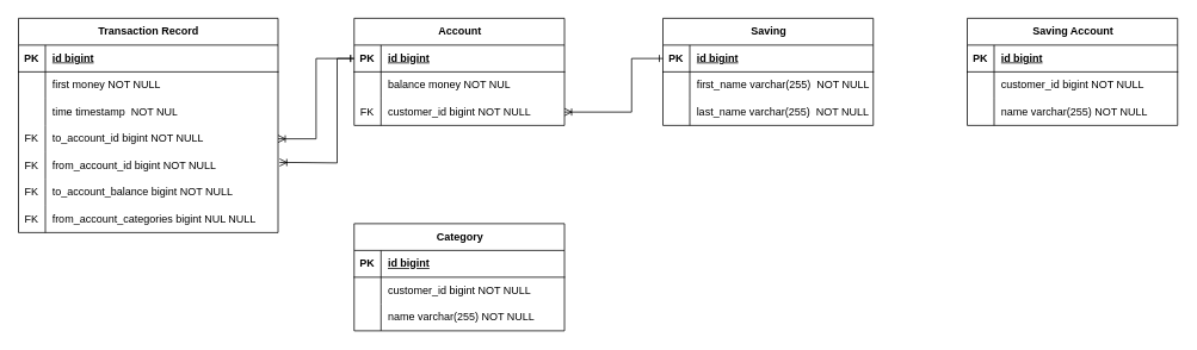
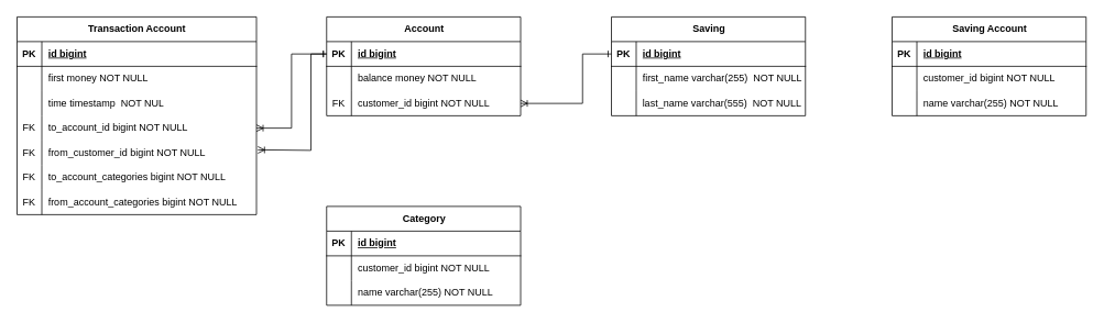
  <mxCell id="0" />
  <mxCell id="1" parent="0" />
- <mxCell id="2" value="Transaction Record" style="shape=table;startSize=30;container=1;collapsible=1;childLayout=tableLayout;fixedRows=1;rowLines=0;fontStyle=1;align=center;resizeLast=1;html=1;" vertex="1" parent="1"><mxGeometry x="20" y="20" width="290" height="240" as="geometry" /></mxCell>
+ <mxCell id="2" value="Transaction Account" style="shape=table;startSize=30;container=1;collapsible=1;childLayout=tableLayout;fixedRows=1;rowLines=0;fontStyle=1;align=center;resizeLast=1;html=1;" vertex="1" parent="1"><mxGeometry x="20" y="20" width="290" height="240" as="geometry" /></mxCell>
  <mxCell id="3" value="" style="shape=tableRow;horizontal=0;startSize=0;swimlaneHead=0;swimlaneBody=0;fillColor=none;collapsible=0;dropTarget=0;points=[[0,0.5],[1,0.5]];portConstraint=eastwest;top=0;left=0;right=0;bottom=1;" vertex="1" parent="2"><mxGeometry y="30" width="290" height="30" as="geometry" /></mxCell>
  <mxCell id="4" value="PK" style="shape=partialRectangle;connectable=0;fillColor=none;top=0;left=0;bottom=0;right=0;fontStyle=1;overflow=hidden;whiteSpace=wrap;html=1;" vertex="1" parent="3"><mxGeometry width="30" height="30" as="geometry"><mxRectangle width="30" height="30" as="alternateBounds" /></mxGeometry></mxCell>
  <mxCell id="5" value="id bigint" style="shape=partialRectangle;connectable=0;fillColor=none;top=0;left=0;bottom=0;right=0;align=left;spacingLeft=6;fontStyle=5;overflow=hidden;whiteSpace=wrap;html=1;" vertex="1" parent="3"><mxGeometry x="30" width="260" height="30" as="geometry"><mxRectangle width="260" height="30" as="alternateBounds" /></mxGeometry></mxCell>
  <mxCell id="6" value="" style="shape=tableRow;horizontal=0;startSize=0;swimlaneHead=0;swimlaneBody=0;fillColor=none;collapsible=0;dropTarget=0;points=[[0,0.5],[1,0.5]];portConstraint=eastwest;top=0;left=0;right=0;bottom=0;" vertex="1" parent="2"><mxGeometry y="60" width="290" height="30" as="geometry" /></mxCell>
  <mxCell id="7" value="" style="shape=partialRectangle;connectable=0;fillColor=none;top=0;left=0;bottom=0;right=0;editable=1;overflow=hidden;whiteSpace=wrap;html=1;" vertex="1" parent="6"><mxGeometry width="30" height="30" as="geometry"><mxRectangle width="30" height="30" as="alternateBounds" /></mxGeometry></mxCell>
  <mxCell id="8" value="first money NOT NULL" style="shape=partialRectangle;connectable=0;fillColor=none;top=0;left=0;bottom=0;right=0;align=left;spacingLeft=6;overflow=hidden;whiteSpace=wrap;html=1;" vertex="1" parent="6"><mxGeometry x="30" width="260" height="30" as="geometry"><mxRectangle width="260" height="30" as="alternateBounds" /></mxGeometry></mxCell>
  <mxCell id="9" value="" style="shape=tableRow;horizontal=0;startSize=0;swimlaneHead=0;swimlaneBody=0;fillColor=none;collapsible=0;dropTarget=0;points=[[0,0.5],[1,0.5]];portConstraint=eastwest;top=0;left=0;right=0;bottom=0;" vertex="1" parent="2"><mxGeometry y="90" width="290" height="30" as="geometry" /></mxCell>
  <mxCell id="10" value="" style="shape=partialRectangle;connectable=0;fillColor=none;top=0;left=0;bottom=0;right=0;editable=1;overflow=hidden;whiteSpace=wrap;html=1;" vertex="1" parent="9"><mxGeometry width="30" height="30" as="geometry"><mxRectangle width="30" height="30" as="alternateBounds" /></mxGeometry></mxCell>
  <mxCell id="11" value="time timestamp&amp;nbsp;&amp;nbsp;NOT NUL" style="shape=partialRectangle;connectable=0;fillColor=none;top=0;left=0;bottom=0;right=0;align=left;spacingLeft=6;overflow=hidden;whiteSpace=wrap;html=1;" vertex="1" parent="9"><mxGeometry x="30" width="260" height="30" as="geometry"><mxRectangle width="260" height="30" as="alternateBounds" /></mxGeometry></mxCell>
  <mxCell id="12" value="" style="shape=tableRow;horizontal=0;startSize=0;swimlaneHead=0;swimlaneBody=0;fillColor=none;collapsible=0;dropTarget=0;points=[[0,0.5],[1,0.5]];portConstraint=eastwest;top=0;left=0;right=0;bottom=0;" vertex="1" parent="2"><mxGeometry y="120" width="290" height="30" as="geometry" /></mxCell>
  <mxCell id="13" value="FK" style="shape=partialRectangle;connectable=0;fillColor=none;top=0;left=0;bottom=0;right=0;editable=1;overflow=hidden;whiteSpace=wrap;html=1;" vertex="1" parent="12"><mxGeometry width="30" height="30" as="geometry"><mxRectangle width="30" height="30" as="alternateBounds" /></mxGeometry></mxCell>
  <mxCell id="14" value="to_account_id bigint NOT NULL" style="shape=partialRectangle;connectable=0;fillColor=none;top=0;left=0;bottom=0;right=0;align=left;spacingLeft=6;overflow=hidden;whiteSpace=wrap;html=1;" vertex="1" parent="12"><mxGeometry x="30" width="260" height="30" as="geometry"><mxRectangle width="260" height="30" as="alternateBounds" /></mxGeometry></mxCell>
  <mxCell id="15" style="shape=tableRow;horizontal=0;startSize=0;swimlaneHead=0;swimlaneBody=0;fillColor=none;collapsible=0;dropTarget=0;points=[[0,0.5],[1,0.5]];portConstraint=eastwest;top=0;left=0;right=0;bottom=0;" vertex="1" parent="2"><mxGeometry y="150" width="290" height="30" as="geometry" /></mxCell>
  <mxCell id="16" value="FK" style="shape=partialRectangle;connectable=0;fillColor=none;top=0;left=0;bottom=0;right=0;editable=1;overflow=hidden;whiteSpace=wrap;html=1;" vertex="1" parent="15"><mxGeometry width="30" height="30" as="geometry"><mxRectangle width="30" height="30" as="alternateBounds" /></mxGeometry></mxCell>
- <mxCell id="17" value="from_account_id bigint NOT NULL" style="shape=partialRectangle;connectable=0;fillColor=none;top=0;left=0;bottom=0;right=0;align=left;spacingLeft=6;overflow=hidden;whiteSpace=wrap;html=1;" vertex="1" parent="15"><mxGeometry x="30" width="260" height="30" as="geometry"><mxRectangle width="260" height="30" as="alternateBounds" /></mxGeometry></mxCell>
+ <mxCell id="17" value="from_customer_id bigint NOT NULL" style="shape=partialRectangle;connectable=0;fillColor=none;top=0;left=0;bottom=0;right=0;align=left;spacingLeft=6;overflow=hidden;whiteSpace=wrap;html=1;" vertex="1" parent="15"><mxGeometry x="30" width="260" height="30" as="geometry"><mxRectangle width="260" height="30" as="alternateBounds" /></mxGeometry></mxCell>
  <mxCell id="18" style="shape=tableRow;horizontal=0;startSize=0;swimlaneHead=0;swimlaneBody=0;fillColor=none;collapsible=0;dropTarget=0;points=[[0,0.5],[1,0.5]];portConstraint=eastwest;top=0;left=0;right=0;bottom=0;" vertex="1" parent="2"><mxGeometry y="180" width="290" height="30" as="geometry" /></mxCell>
  <mxCell id="19" value="FK" style="shape=partialRectangle;connectable=0;fillColor=none;top=0;left=0;bottom=0;right=0;editable=1;overflow=hidden;whiteSpace=wrap;html=1;" vertex="1" parent="18"><mxGeometry width="30" height="30" as="geometry"><mxRectangle width="30" height="30" as="alternateBounds" /></mxGeometry></mxCell>
- <mxCell id="20" value="to_account_balance bigint NOT NULL" style="shape=partialRectangle;connectable=0;fillColor=none;top=0;left=0;bottom=0;right=0;align=left;spacingLeft=6;overflow=hidden;whiteSpace=wrap;html=1;" vertex="1" parent="18"><mxGeometry x="30" width="260" height="30" as="geometry"><mxRectangle width="260" height="30" as="alternateBounds" /></mxGeometry></mxCell>
+ <mxCell id="20" value="to_account_categories bigint NOT NULL" style="shape=partialRectangle;connectable=0;fillColor=none;top=0;left=0;bottom=0;right=0;align=left;spacingLeft=6;overflow=hidden;whiteSpace=wrap;html=1;" vertex="1" parent="18"><mxGeometry x="30" width="260" height="30" as="geometry"><mxRectangle width="260" height="30" as="alternateBounds" /></mxGeometry></mxCell>
  <mxCell id="21" style="shape=tableRow;horizontal=0;startSize=0;swimlaneHead=0;swimlaneBody=0;fillColor=none;collapsible=0;dropTarget=0;points=[[0,0.5],[1,0.5]];portConstraint=eastwest;top=0;left=0;right=0;bottom=0;" vertex="1" parent="2"><mxGeometry y="210" width="290" height="30" as="geometry" /></mxCell>
  <mxCell id="22" value="FK" style="shape=partialRectangle;connectable=0;fillColor=none;top=0;left=0;bottom=0;right=0;editable=1;overflow=hidden;whiteSpace=wrap;html=1;" vertex="1" parent="21"><mxGeometry width="30" height="30" as="geometry"><mxRectangle width="30" height="30" as="alternateBounds" /></mxGeometry></mxCell>
- <mxCell id="23" value="from_account_categories bigint NUL NULL" style="shape=partialRectangle;connectable=0;fillColor=none;top=0;left=0;bottom=0;right=0;align=left;spacingLeft=6;overflow=hidden;whiteSpace=wrap;html=1;" vertex="1" parent="21"><mxGeometry x="30" width="260" height="30" as="geometry"><mxRectangle width="260" height="30" as="alternateBounds" /></mxGeometry></mxCell>
+ <mxCell id="23" value="from_account_categories bigint NOT NULL" style="shape=partialRectangle;connectable=0;fillColor=none;top=0;left=0;bottom=0;right=0;align=left;spacingLeft=6;overflow=hidden;whiteSpace=wrap;html=1;" vertex="1" parent="21"><mxGeometry x="30" width="260" height="30" as="geometry"><mxRectangle width="260" height="30" as="alternateBounds" /></mxGeometry></mxCell>
  <mxCell id="24" value="Account" style="shape=table;startSize=30;container=1;collapsible=1;childLayout=tableLayout;fixedRows=1;rowLines=0;fontStyle=1;align=center;resizeLast=1;html=1;" vertex="1" parent="1"><mxGeometry x="395" y="20" width="235" height="120" as="geometry" /></mxCell>
  <mxCell id="25" value="" style="shape=tableRow;horizontal=0;startSize=0;swimlaneHead=0;swimlaneBody=0;fillColor=none;collapsible=0;dropTarget=0;points=[[0,0.5],[1,0.5]];portConstraint=eastwest;top=0;left=0;right=0;bottom=1;" vertex="1" parent="24"><mxGeometry y="30" width="235" height="30" as="geometry" /></mxCell>
  <mxCell id="26" value="PK" style="shape=partialRectangle;connectable=0;fillColor=none;top=0;left=0;bottom=0;right=0;fontStyle=1;overflow=hidden;whiteSpace=wrap;html=1;" vertex="1" parent="25"><mxGeometry width="30" height="30" as="geometry"><mxRectangle width="30" height="30" as="alternateBounds" /></mxGeometry></mxCell>
  <mxCell id="27" value="id bigint" style="shape=partialRectangle;connectable=0;fillColor=none;top=0;left=0;bottom=0;right=0;align=left;spacingLeft=6;fontStyle=5;overflow=hidden;whiteSpace=wrap;html=1;" vertex="1" parent="25"><mxGeometry x="30" width="205" height="30" as="geometry"><mxRectangle width="205" height="30" as="alternateBounds" /></mxGeometry></mxCell>
  <mxCell id="28" value="" style="shape=tableRow;horizontal=0;startSize=0;swimlaneHead=0;swimlaneBody=0;fillColor=none;collapsible=0;dropTarget=0;points=[[0,0.5],[1,0.5]];portConstraint=eastwest;top=0;left=0;right=0;bottom=0;" vertex="1" parent="24"><mxGeometry y="60" width="235" height="30" as="geometry" /></mxCell>
  <mxCell id="29" value="" style="shape=partialRectangle;connectable=0;fillColor=none;top=0;left=0;bottom=0;right=0;editable=1;overflow=hidden;whiteSpace=wrap;html=1;" vertex="1" parent="28"><mxGeometry width="30" height="30" as="geometry"><mxRectangle width="30" height="30" as="alternateBounds" /></mxGeometry></mxCell>
- <mxCell id="30" value="balance money NOT NUL" style="shape=partialRectangle;connectable=0;fillColor=none;top=0;left=0;bottom=0;right=0;align=left;spacingLeft=6;overflow=hidden;whiteSpace=wrap;html=1;" vertex="1" parent="28"><mxGeometry x="30" width="205" height="30" as="geometry"><mxRectangle width="205" height="30" as="alternateBounds" /></mxGeometry></mxCell>
+ <mxCell id="30" value="balance money NOT NULL" style="shape=partialRectangle;connectable=0;fillColor=none;top=0;left=0;bottom=0;right=0;align=left;spacingLeft=6;overflow=hidden;whiteSpace=wrap;html=1;" vertex="1" parent="28"><mxGeometry x="30" width="205" height="30" as="geometry"><mxRectangle width="205" height="30" as="alternateBounds" /></mxGeometry></mxCell>
  <mxCell id="31" value="" style="shape=tableRow;horizontal=0;startSize=0;swimlaneHead=0;swimlaneBody=0;fillColor=none;collapsible=0;dropTarget=0;points=[[0,0.5],[1,0.5]];portConstraint=eastwest;top=0;left=0;right=0;bottom=0;" vertex="1" parent="24"><mxGeometry y="90" width="235" height="30" as="geometry" /></mxCell>
  <mxCell id="32" value="FK" style="shape=partialRectangle;connectable=0;fillColor=none;top=0;left=0;bottom=0;right=0;editable=1;overflow=hidden;whiteSpace=wrap;html=1;" vertex="1" parent="31"><mxGeometry width="30" height="30" as="geometry"><mxRectangle width="30" height="30" as="alternateBounds" /></mxGeometry></mxCell>
  <mxCell id="33" value="customer_id bigint NOT NULL" style="shape=partialRectangle;connectable=0;fillColor=none;top=0;left=0;bottom=0;right=0;align=left;spacingLeft=6;overflow=hidden;whiteSpace=wrap;html=1;" vertex="1" parent="31"><mxGeometry x="30" width="205" height="30" as="geometry"><mxRectangle width="205" height="30" as="alternateBounds" /></mxGeometry></mxCell>
  <mxCell id="34" style="edgeStyle=orthogonalEdgeStyle;rounded=0;orthogonalLoop=1;jettySize=auto;html=1;entryX=0;entryY=0.5;entryDx=0;entryDy=0;startArrow=ERoneToMany;startFill=0;endArrow=ERone;endFill=0;" edge="1" parent="1" source="12" target="25"><mxGeometry relative="1" as="geometry" /></mxCell>
  <mxCell id="35" style="edgeStyle=orthogonalEdgeStyle;rounded=0;orthogonalLoop=1;jettySize=auto;html=1;entryX=0;entryY=0.5;entryDx=0;entryDy=0;startArrow=ERoneToMany;startFill=0;endArrow=ERone;endFill=0;exitX=1.006;exitY=0.382;exitDx=0;exitDy=0;exitPerimeter=0;" edge="1" parent="1" source="15" target="25"><mxGeometry relative="1" as="geometry"><mxPoint x="280" y="190" as="sourcePoint" /><mxPoint x="365" y="70" as="targetPoint" /><Array as="points"><mxPoint x="330" y="181" /><mxPoint x="376" y="182" /><mxPoint x="376" y="65" /></Array></mxGeometry></mxCell>
  <mxCell id="36" value="Saving" style="shape=table;startSize=30;container=1;collapsible=1;childLayout=tableLayout;fixedRows=1;rowLines=0;fontStyle=1;align=center;resizeLast=1;html=1;" vertex="1" parent="1"><mxGeometry x="740" y="20" width="235" height="120" as="geometry" /></mxCell>
  <mxCell id="37" value="" style="shape=tableRow;horizontal=0;startSize=0;swimlaneHead=0;swimlaneBody=0;fillColor=none;collapsible=0;dropTarget=0;points=[[0,0.5],[1,0.5]];portConstraint=eastwest;top=0;left=0;right=0;bottom=1;" vertex="1" parent="36"><mxGeometry y="30" width="235" height="30" as="geometry" /></mxCell>
  <mxCell id="38" value="PK" style="shape=partialRectangle;connectable=0;fillColor=none;top=0;left=0;bottom=0;right=0;fontStyle=1;overflow=hidden;whiteSpace=wrap;html=1;" vertex="1" parent="37"><mxGeometry width="30" height="30" as="geometry"><mxRectangle width="30" height="30" as="alternateBounds" /></mxGeometry></mxCell>
  <mxCell id="39" value="id bigint" style="shape=partialRectangle;connectable=0;fillColor=none;top=0;left=0;bottom=0;right=0;align=left;spacingLeft=6;fontStyle=5;overflow=hidden;whiteSpace=wrap;html=1;" vertex="1" parent="37"><mxGeometry x="30" width="205" height="30" as="geometry"><mxRectangle width="205" height="30" as="alternateBounds" /></mxGeometry></mxCell>
  <mxCell id="40" value="" style="shape=tableRow;horizontal=0;startSize=0;swimlaneHead=0;swimlaneBody=0;fillColor=none;collapsible=0;dropTarget=0;points=[[0,0.5],[1,0.5]];portConstraint=eastwest;top=0;left=0;right=0;bottom=0;" vertex="1" parent="36"><mxGeometry y="60" width="235" height="30" as="geometry" /></mxCell>
  <mxCell id="41" value="" style="shape=partialRectangle;connectable=0;fillColor=none;top=0;left=0;bottom=0;right=0;editable=1;overflow=hidden;whiteSpace=wrap;html=1;" vertex="1" parent="40"><mxGeometry width="30" height="30" as="geometry"><mxRectangle width="30" height="30" as="alternateBounds" /></mxGeometry></mxCell>
  <mxCell id="42" value="first_name varchar(255)&amp;nbsp; NOT NULL" style="shape=partialRectangle;connectable=0;fillColor=none;top=0;left=0;bottom=0;right=0;align=left;spacingLeft=6;overflow=hidden;whiteSpace=wrap;html=1;" vertex="1" parent="40"><mxGeometry x="30" width="205" height="30" as="geometry"><mxRectangle width="205" height="30" as="alternateBounds" /></mxGeometry></mxCell>
  <mxCell id="43" value="" style="shape=tableRow;horizontal=0;startSize=0;swimlaneHead=0;swimlaneBody=0;fillColor=none;collapsible=0;dropTarget=0;points=[[0,0.5],[1,0.5]];portConstraint=eastwest;top=0;left=0;right=0;bottom=0;" vertex="1" parent="36"><mxGeometry y="90" width="235" height="30" as="geometry" /></mxCell>
  <mxCell id="44" value="" style="shape=partialRectangle;connectable=0;fillColor=none;top=0;left=0;bottom=0;right=0;editable=1;overflow=hidden;whiteSpace=wrap;html=1;" vertex="1" parent="43"><mxGeometry width="30" height="30" as="geometry"><mxRectangle width="30" height="30" as="alternateBounds" /></mxGeometry></mxCell>
- <mxCell id="45" value="last_name varchar(255)&amp;nbsp; NOT NULL" style="shape=partialRectangle;connectable=0;fillColor=none;top=0;left=0;bottom=0;right=0;align=left;spacingLeft=6;overflow=hidden;whiteSpace=wrap;html=1;" vertex="1" parent="43"><mxGeometry x="30" width="205" height="30" as="geometry"><mxRectangle width="205" height="30" as="alternateBounds" /></mxGeometry></mxCell>
+ <mxCell id="45" value="last_name varchar(555)&amp;nbsp; NOT NULL" style="shape=partialRectangle;connectable=0;fillColor=none;top=0;left=0;bottom=0;right=0;align=left;spacingLeft=6;overflow=hidden;whiteSpace=wrap;html=1;" vertex="1" parent="43"><mxGeometry x="30" width="205" height="30" as="geometry"><mxRectangle width="205" height="30" as="alternateBounds" /></mxGeometry></mxCell>
  <mxCell id="46" style="edgeStyle=orthogonalEdgeStyle;rounded=0;orthogonalLoop=1;jettySize=auto;html=1;entryX=0;entryY=0.5;entryDx=0;entryDy=0;startArrow=ERoneToMany;startFill=0;endArrow=ERone;endFill=0;exitX=1;exitY=0.5;exitDx=0;exitDy=0;" edge="1" parent="1" source="31" target="37"><mxGeometry relative="1" as="geometry"><mxPoint x="640" y="116" as="sourcePoint" /><mxPoint x="724" y="0" as="targetPoint" /><Array as="points"><mxPoint x="705" y="125" /><mxPoint x="705" y="65" /></Array></mxGeometry></mxCell>
  <mxCell id="47" value="Category" style="shape=table;startSize=30;container=1;collapsible=1;childLayout=tableLayout;fixedRows=1;rowLines=0;fontStyle=1;align=center;resizeLast=1;html=1;" vertex="1" parent="1"><mxGeometry x="395" y="250" width="235" height="120" as="geometry" /></mxCell>
  <mxCell id="48" value="" style="shape=tableRow;horizontal=0;startSize=0;swimlaneHead=0;swimlaneBody=0;fillColor=none;collapsible=0;dropTarget=0;points=[[0,0.5],[1,0.5]];portConstraint=eastwest;top=0;left=0;right=0;bottom=1;" vertex="1" parent="47"><mxGeometry y="30" width="235" height="30" as="geometry" /></mxCell>
  <mxCell id="49" value="PK" style="shape=partialRectangle;connectable=0;fillColor=none;top=0;left=0;bottom=0;right=0;fontStyle=1;overflow=hidden;whiteSpace=wrap;html=1;" vertex="1" parent="48"><mxGeometry width="30" height="30" as="geometry"><mxRectangle width="30" height="30" as="alternateBounds" /></mxGeometry></mxCell>
  <mxCell id="50" value="id bigint" style="shape=partialRectangle;connectable=0;fillColor=none;top=0;left=0;bottom=0;right=0;align=left;spacingLeft=6;fontStyle=5;overflow=hidden;whiteSpace=wrap;html=1;" vertex="1" parent="48"><mxGeometry x="30" width="205" height="30" as="geometry"><mxRectangle width="205" height="30" as="alternateBounds" /></mxGeometry></mxCell>
  <mxCell id="51" value="" style="shape=tableRow;horizontal=0;startSize=0;swimlaneHead=0;swimlaneBody=0;fillColor=none;collapsible=0;dropTarget=0;points=[[0,0.5],[1,0.5]];portConstraint=eastwest;top=0;left=0;right=0;bottom=0;" vertex="1" parent="47"><mxGeometry y="60" width="235" height="30" as="geometry" /></mxCell>
  <mxCell id="52" value="" style="shape=partialRectangle;connectable=0;fillColor=none;top=0;left=0;bottom=0;right=0;editable=1;overflow=hidden;whiteSpace=wrap;html=1;" vertex="1" parent="51"><mxGeometry width="30" height="30" as="geometry"><mxRectangle width="30" height="30" as="alternateBounds" /></mxGeometry></mxCell>
  <mxCell id="53" value="customer_id bigint NOT NULL" style="shape=partialRectangle;connectable=0;fillColor=none;top=0;left=0;bottom=0;right=0;align=left;spacingLeft=6;overflow=hidden;whiteSpace=wrap;html=1;" vertex="1" parent="51"><mxGeometry x="30" width="205" height="30" as="geometry"><mxRectangle width="205" height="30" as="alternateBounds" /></mxGeometry></mxCell>
  <mxCell id="54" value="" style="shape=tableRow;horizontal=0;startSize=0;swimlaneHead=0;swimlaneBody=0;fillColor=none;collapsible=0;dropTarget=0;points=[[0,0.5],[1,0.5]];portConstraint=eastwest;top=0;left=0;right=0;bottom=0;" vertex="1" parent="47"><mxGeometry y="90" width="235" height="30" as="geometry" /></mxCell>
  <mxCell id="55" value="" style="shape=partialRectangle;connectable=0;fillColor=none;top=0;left=0;bottom=0;right=0;editable=1;overflow=hidden;whiteSpace=wrap;html=1;" vertex="1" parent="54"><mxGeometry width="30" height="30" as="geometry"><mxRectangle width="30" height="30" as="alternateBounds" /></mxGeometry></mxCell>
  <mxCell id="56" value="name varchar(255) NOT NULL" style="shape=partialRectangle;connectable=0;fillColor=none;top=0;left=0;bottom=0;right=0;align=left;spacingLeft=6;overflow=hidden;whiteSpace=wrap;html=1;" vertex="1" parent="54"><mxGeometry x="30" width="205" height="30" as="geometry"><mxRectangle width="205" height="30" as="alternateBounds" /></mxGeometry></mxCell>
  <mxCell id="57" value="Saving Account" style="shape=table;startSize=30;container=1;collapsible=1;childLayout=tableLayout;fixedRows=1;rowLines=0;fontStyle=1;align=center;resizeLast=1;html=1;" vertex="1" parent="1"><mxGeometry x="1080" y="20" width="235" height="120" as="geometry" /></mxCell>
  <mxCell id="58" value="" style="shape=tableRow;horizontal=0;startSize=0;swimlaneHead=0;swimlaneBody=0;fillColor=none;collapsible=0;dropTarget=0;points=[[0,0.5],[1,0.5]];portConstraint=eastwest;top=0;left=0;right=0;bottom=1;" vertex="1" parent="57"><mxGeometry y="30" width="235" height="30" as="geometry" /></mxCell>
  <mxCell id="59" value="PK" style="shape=partialRectangle;connectable=0;fillColor=none;top=0;left=0;bottom=0;right=0;fontStyle=1;overflow=hidden;whiteSpace=wrap;html=1;" vertex="1" parent="58"><mxGeometry width="30" height="30" as="geometry"><mxRectangle width="30" height="30" as="alternateBounds" /></mxGeometry></mxCell>
  <mxCell id="60" value="id bigint" style="shape=partialRectangle;connectable=0;fillColor=none;top=0;left=0;bottom=0;right=0;align=left;spacingLeft=6;fontStyle=5;overflow=hidden;whiteSpace=wrap;html=1;" vertex="1" parent="58"><mxGeometry x="30" width="205" height="30" as="geometry"><mxRectangle width="205" height="30" as="alternateBounds" /></mxGeometry></mxCell>
  <mxCell id="61" value="" style="shape=tableRow;horizontal=0;startSize=0;swimlaneHead=0;swimlaneBody=0;fillColor=none;collapsible=0;dropTarget=0;points=[[0,0.5],[1,0.5]];portConstraint=eastwest;top=0;left=0;right=0;bottom=0;" vertex="1" parent="57"><mxGeometry y="60" width="235" height="30" as="geometry" /></mxCell>
  <mxCell id="62" value="" style="shape=partialRectangle;connectable=0;fillColor=none;top=0;left=0;bottom=0;right=0;editable=1;overflow=hidden;whiteSpace=wrap;html=1;" vertex="1" parent="61"><mxGeometry width="30" height="30" as="geometry"><mxRectangle width="30" height="30" as="alternateBounds" /></mxGeometry></mxCell>
  <mxCell id="63" value="customer_id bigint NOT NULL" style="shape=partialRectangle;connectable=0;fillColor=none;top=0;left=0;bottom=0;right=0;align=left;spacingLeft=6;overflow=hidden;whiteSpace=wrap;html=1;" vertex="1" parent="61"><mxGeometry x="30" width="205" height="30" as="geometry"><mxRectangle width="205" height="30" as="alternateBounds" /></mxGeometry></mxCell>
  <mxCell id="64" value="" style="shape=tableRow;horizontal=0;startSize=0;swimlaneHead=0;swimlaneBody=0;fillColor=none;collapsible=0;dropTarget=0;points=[[0,0.5],[1,0.5]];portConstraint=eastwest;top=0;left=0;right=0;bottom=0;" vertex="1" parent="57"><mxGeometry y="90" width="235" height="30" as="geometry" /></mxCell>
  <mxCell id="65" value="" style="shape=partialRectangle;connectable=0;fillColor=none;top=0;left=0;bottom=0;right=0;editable=1;overflow=hidden;whiteSpace=wrap;html=1;" vertex="1" parent="64"><mxGeometry width="30" height="30" as="geometry"><mxRectangle width="30" height="30" as="alternateBounds" /></mxGeometry></mxCell>
  <mxCell id="66" value="name varchar(255) NOT NULL" style="shape=partialRectangle;connectable=0;fillColor=none;top=0;left=0;bottom=0;right=0;align=left;spacingLeft=6;overflow=hidden;whiteSpace=wrap;html=1;" vertex="1" parent="64"><mxGeometry x="30" width="205" height="30" as="geometry"><mxRectangle width="205" height="30" as="alternateBounds" /></mxGeometry></mxCell>
